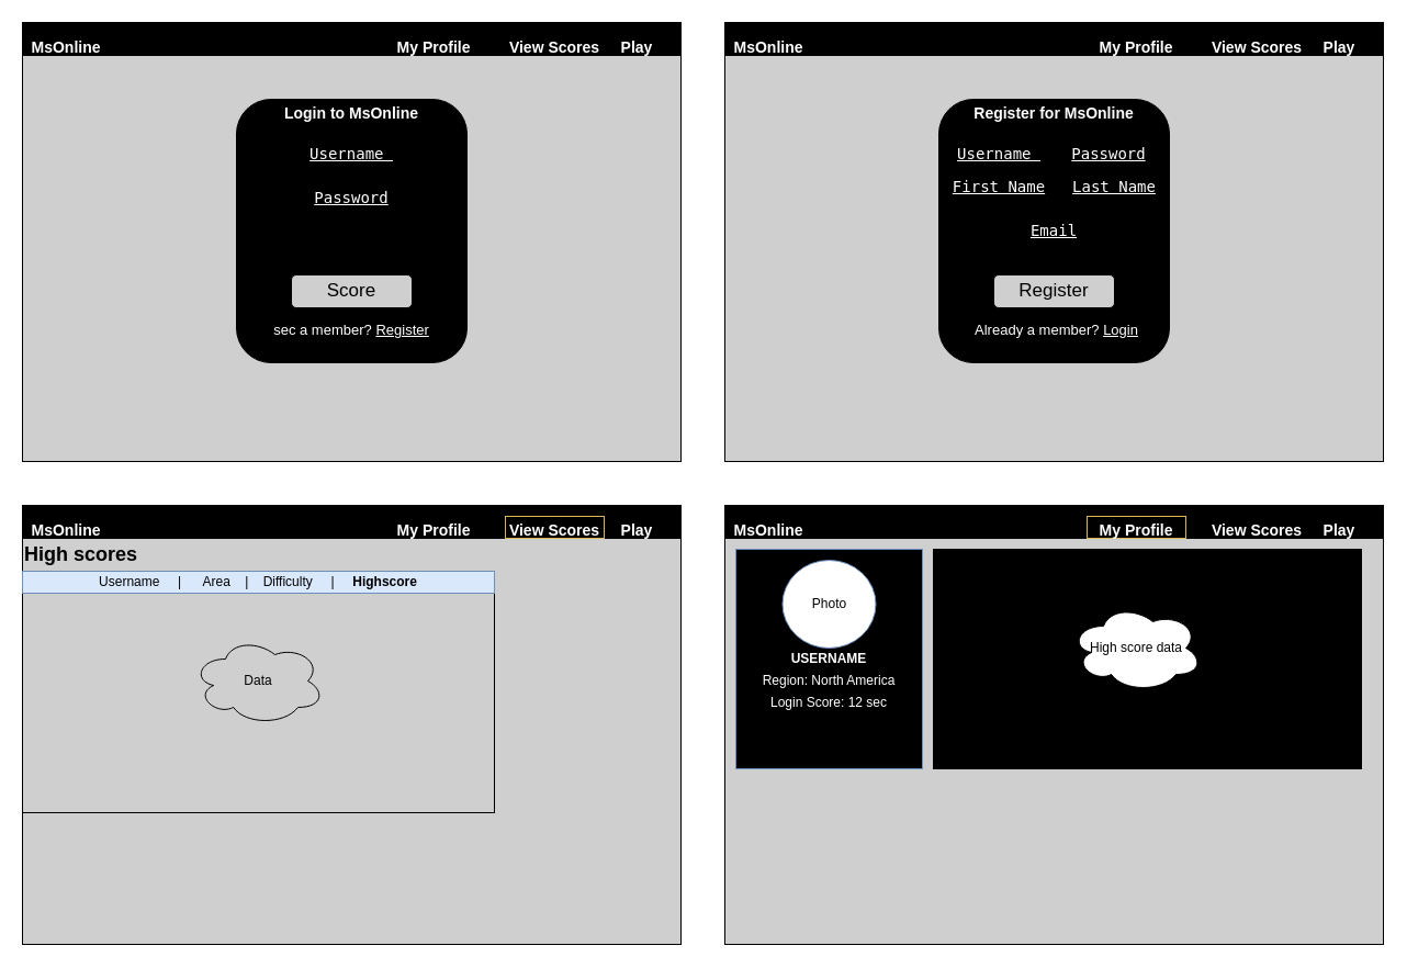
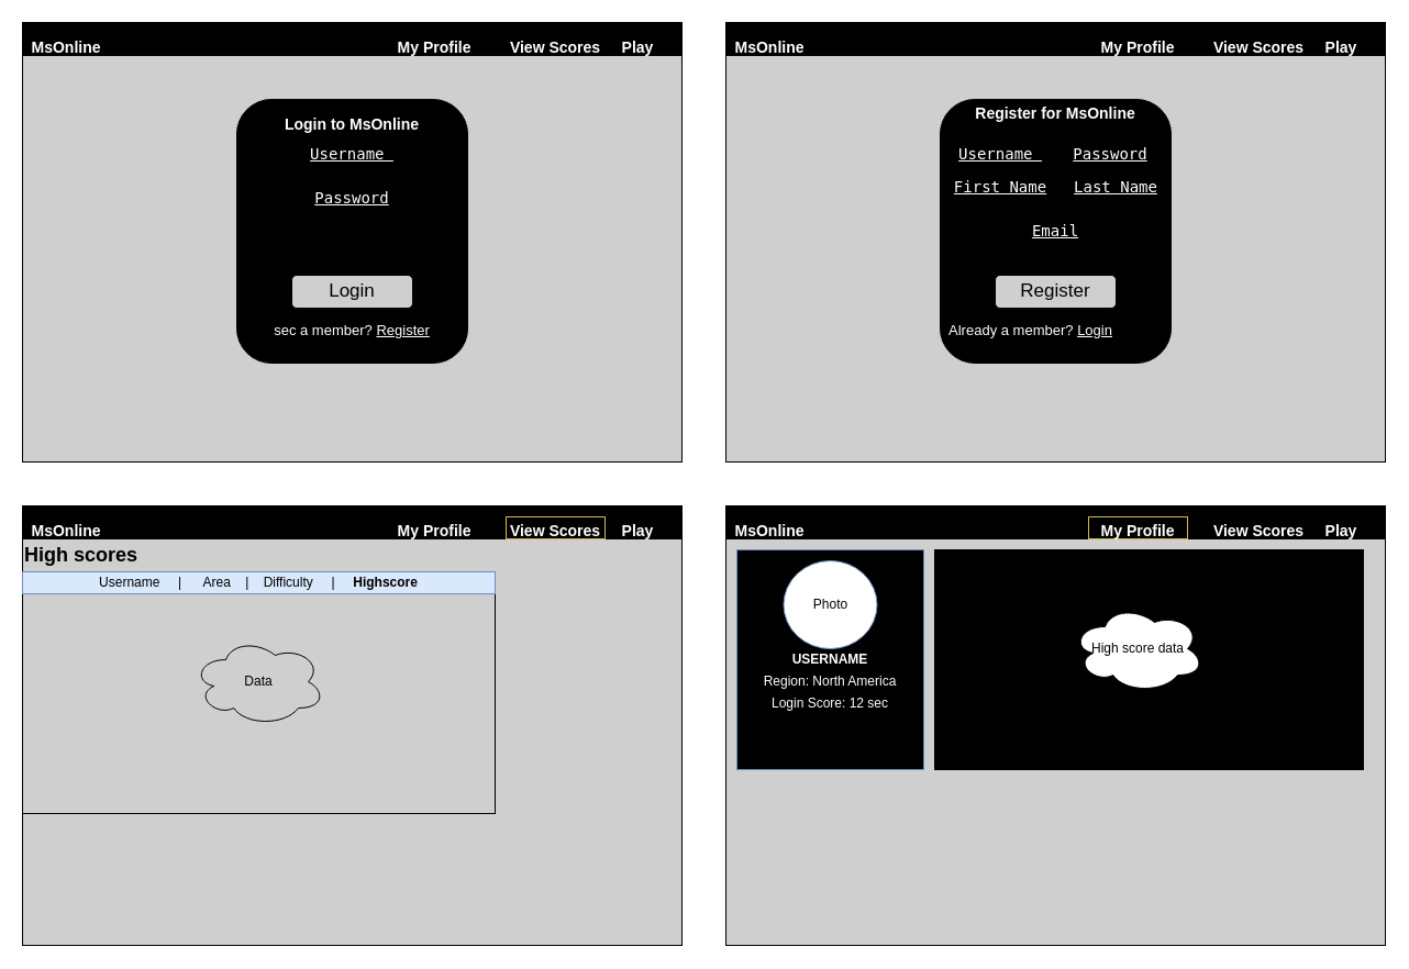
  <mxCell id="0" />
  <mxCell id="1" parent="0" />
  <mxCell id="2" value="" style="rounded=0;whiteSpace=wrap;html=1;fillColor=#CFCFCF;" vertex="1" parent="1"><mxGeometry width="600" height="400" as="geometry" x="20" y="20" /></mxCell>
  <mxCell id="3" value="" style="rounded=0;whiteSpace=wrap;html=1;fillColor=#000000;" vertex="1" parent="1"><mxGeometry width="600" height="30" as="geometry" x="20" y="20" /></mxCell>
  <mxCell id="4" value="&lt;h1&gt;&lt;font color=&quot;#ffffff&quot; style=&quot;font-size: 14px&quot;&gt;MsOnline&lt;/font&gt;&lt;/h1&gt;" style="text;html=1;strokeColor=none;fillColor=none;align=center;verticalAlign=middle;whiteSpace=wrap;rounded=0;" vertex="1" parent="1"><mxGeometry x="30" y="30" width="60" height="20" as="geometry" /></mxCell>
  <mxCell id="5" value="" style="rounded=1;whiteSpace=wrap;html=1;fillColor=#000000;" vertex="1" parent="1"><mxGeometry x="215" y="90" width="210" height="240" as="geometry" /></mxCell>
- <mxCell id="6" value="&lt;h1&gt;&lt;font color=&quot;#ffffff&quot; style=&quot;font-size: 14px&quot;&gt;Login to MsOnline&lt;/font&gt;&lt;/h1&gt;" style="text;html=1;strokeColor=none;fillColor=none;align=center;verticalAlign=middle;whiteSpace=wrap;rounded=0;" vertex="1" parent="1"><mxGeometry x="220" y="90" width="200" height="20" as="geometry" /></mxCell>
+ <mxCell id="6" value="&lt;h1&gt;&lt;font color=&quot;#ffffff&quot; style=&quot;font-size: 14px&quot;&gt;Login to MsOnline&lt;/font&gt;&lt;/h1&gt;" style="text;html=1;strokeColor=none;fillColor=none;align=center;verticalAlign=middle;whiteSpace=wrap;rounded=0;" vertex="1" parent="1"><mxGeometry x="220" y="100" width="200" height="20" as="geometry" /></mxCell>
  <mxCell id="7" value="&lt;pre&gt;&lt;font color=&quot;#ffffff&quot; style=&quot;font-size: 14px&quot;&gt;&lt;u&gt;Username &lt;/u&gt;&lt;/font&gt;&lt;/pre&gt;" style="text;html=1;strokeColor=none;fillColor=none;align=center;verticalAlign=middle;whiteSpace=wrap;rounded=0;" vertex="1" parent="1"><mxGeometry x="290" y="130" width="60" height="20" as="geometry" /></mxCell>
  <mxCell id="8" value="&lt;pre&gt;&lt;font color=&quot;#ffffff&quot; style=&quot;font-size: 14px&quot;&gt;&lt;u&gt;Password&lt;/u&gt;&lt;/font&gt;&lt;/pre&gt;" style="text;html=1;strokeColor=none;fillColor=none;align=center;verticalAlign=middle;whiteSpace=wrap;rounded=0;" vertex="1" parent="1"><mxGeometry x="290" y="170" width="60" height="20" as="geometry" /></mxCell>
- <mxCell id="9" value="&lt;font style=&quot;font-size: 17px&quot;&gt;Score&lt;/font&gt;" style="rounded=1;whiteSpace=wrap;html=1;fillColor=#CFCFCF;" vertex="1" parent="1"><mxGeometry x="265" y="250" width="110" height="30" as="geometry" /></mxCell>
+ <mxCell id="9" value="&lt;font style=&quot;font-size: 17px&quot;&gt;Login&lt;/font&gt;" style="rounded=1;whiteSpace=wrap;html=1;fillColor=#CFCFCF;" vertex="1" parent="1"><mxGeometry x="265" y="250" width="110" height="30" as="geometry" /></mxCell>
  <mxCell id="10" value="&lt;font style=&quot;font-size: 13px&quot; color=&quot;#ffffff&quot;&gt;sec a member? &lt;u&gt;Register&lt;/u&gt;&lt;/font&gt;" style="text;html=1;strokeColor=none;fillColor=none;align=center;verticalAlign=middle;whiteSpace=wrap;rounded=0;" vertex="1" parent="1"><mxGeometry x="245" y="290" width="150" height="20" as="geometry" /></mxCell>
  <mxCell id="11" value="&lt;h1&gt;&lt;font color=&quot;#ffffff&quot;&gt;&lt;span style=&quot;font-size: 14px&quot;&gt;My Profile&lt;/span&gt;&lt;/font&gt;&lt;/h1&gt;" style="text;html=1;strokeColor=none;fillColor=none;align=center;verticalAlign=middle;whiteSpace=wrap;rounded=0;" vertex="1" parent="1"><mxGeometry x="350" y="30" width="90" height="20" as="geometry" /></mxCell>
  <mxCell id="12" value="&lt;h1&gt;&lt;font color=&quot;#ffffff&quot; style=&quot;font-size: 14px&quot;&gt;Play&lt;/font&gt;&lt;/h1&gt;" style="text;html=1;strokeColor=none;fillColor=none;align=center;verticalAlign=middle;whiteSpace=wrap;rounded=0;" vertex="1" parent="1"><mxGeometry x="540" y="30" width="80" height="20" as="geometry" /></mxCell>
  <mxCell id="13" value="&lt;h1&gt;&lt;font color=&quot;#ffffff&quot; style=&quot;font-size: 14px&quot;&gt;View Scores&lt;/font&gt;&lt;/h1&gt;" style="text;html=1;strokeColor=none;fillColor=none;align=center;verticalAlign=middle;whiteSpace=wrap;rounded=0;" vertex="1" parent="1"><mxGeometry x="460" y="30" width="90" height="20" as="geometry" /></mxCell>
  <mxCell id="14" value="" style="rounded=0;whiteSpace=wrap;html=1;fillColor=#CFCFCF;" vertex="1" parent="1"><mxGeometry x="660" width="600" height="400" as="geometry" y="20" /></mxCell>
  <mxCell id="15" value="" style="rounded=0;whiteSpace=wrap;html=1;fillColor=#000000;" vertex="1" parent="1"><mxGeometry x="660" width="600" height="30" as="geometry" y="20" /></mxCell>
  <mxCell id="16" value="&lt;h1&gt;&lt;font color=&quot;#ffffff&quot; style=&quot;font-size: 14px&quot;&gt;MsOnline&lt;/font&gt;&lt;/h1&gt;" style="text;html=1;strokeColor=none;fillColor=none;align=center;verticalAlign=middle;whiteSpace=wrap;rounded=0;" vertex="1" parent="1"><mxGeometry x="670" y="30" width="60" height="20" as="geometry" /></mxCell>
  <mxCell id="17" value="" style="rounded=1;whiteSpace=wrap;html=1;fillColor=#000000;" vertex="1" parent="1"><mxGeometry x="855" y="90" width="210" height="240" as="geometry" /></mxCell>
  <mxCell id="18" value="&lt;h1&gt;&lt;font color=&quot;#ffffff&quot; style=&quot;font-size: 14px&quot;&gt;Register for MsOnline&lt;/font&gt;&lt;/h1&gt;" style="text;html=1;strokeColor=none;fillColor=none;align=center;verticalAlign=middle;whiteSpace=wrap;rounded=0;" vertex="1" parent="1"><mxGeometry x="860" y="90" width="200" height="20" as="geometry" /></mxCell>
  <mxCell id="19" value="&lt;pre&gt;&lt;font color=&quot;#ffffff&quot; style=&quot;font-size: 14px&quot;&gt;&lt;u&gt;Username &lt;/u&gt;&lt;/font&gt;&lt;/pre&gt;" style="text;html=1;strokeColor=none;fillColor=none;align=center;verticalAlign=middle;whiteSpace=wrap;rounded=0;" vertex="1" parent="1"><mxGeometry x="870" y="130" width="80" height="20" as="geometry" /></mxCell>
  <mxCell id="20" value="&lt;pre&gt;&lt;font color=&quot;#ffffff&quot; style=&quot;font-size: 14px&quot;&gt;&lt;u&gt;Password&lt;/u&gt;&lt;/font&gt;&lt;/pre&gt;" style="text;html=1;strokeColor=none;fillColor=none;align=center;verticalAlign=middle;whiteSpace=wrap;rounded=0;" vertex="1" parent="1"><mxGeometry x="960" y="130" width="100" height="20" as="geometry" /></mxCell>
  <mxCell id="21" value="&lt;font style=&quot;font-size: 17px&quot;&gt;Register&lt;/font&gt;" style="rounded=1;whiteSpace=wrap;html=1;fillColor=#CFCFCF;" vertex="1" parent="1"><mxGeometry x="905" y="250" width="110" height="30" as="geometry" /></mxCell>
- <mxCell id="22" value="&lt;font color=&quot;#ffffff&quot;&gt;&lt;span style=&quot;font-size: 13px&quot;&gt;Already a member? &lt;u&gt;Login&lt;/u&gt;&lt;/span&gt;&lt;/font&gt;" style="text;html=1;strokeColor=none;fillColor=none;align=center;verticalAlign=middle;whiteSpace=wrap;rounded=0;" vertex="1" parent="1"><mxGeometry x="885" y="290" width="155" height="20" as="geometry" /></mxCell>
+ <mxCell id="22" value="&lt;font color=&quot;#ffffff&quot;&gt;&lt;span style=&quot;font-size: 13px&quot;&gt;Already a member? &lt;u&gt;Login&lt;/u&gt;&lt;/span&gt;&lt;/font&gt;" style="text;html=1;strokeColor=none;fillColor=none;align=center;verticalAlign=middle;whiteSpace=wrap;rounded=0;" vertex="1" parent="1"><mxGeometry x="860" y="290" width="155" height="20" as="geometry" /></mxCell>
  <mxCell id="23" value="&lt;h1&gt;&lt;font color=&quot;#ffffff&quot;&gt;&lt;span style=&quot;font-size: 14px&quot;&gt;My Profile&lt;/span&gt;&lt;/font&gt;&lt;/h1&gt;" style="text;html=1;strokeColor=none;fillColor=none;align=center;verticalAlign=middle;whiteSpace=wrap;rounded=0;" vertex="1" parent="1"><mxGeometry x="990" y="30" width="90" height="20" as="geometry" /></mxCell>
  <mxCell id="24" value="&lt;h1&gt;&lt;font color=&quot;#ffffff&quot; style=&quot;font-size: 14px&quot;&gt;Play&lt;/font&gt;&lt;/h1&gt;" style="text;html=1;strokeColor=none;fillColor=none;align=center;verticalAlign=middle;whiteSpace=wrap;rounded=0;" vertex="1" parent="1"><mxGeometry x="1180" y="30" width="80" height="20" as="geometry" /></mxCell>
  <mxCell id="25" value="&lt;h1&gt;&lt;font color=&quot;#ffffff&quot; style=&quot;font-size: 14px&quot;&gt;View Scores&lt;/font&gt;&lt;/h1&gt;" style="text;html=1;strokeColor=none;fillColor=none;align=center;verticalAlign=middle;whiteSpace=wrap;rounded=0;" vertex="1" parent="1"><mxGeometry x="1100" y="30" width="90" height="20" as="geometry" /></mxCell>
  <mxCell id="26" value="&lt;pre&gt;&lt;font color=&quot;#ffffff&quot; style=&quot;font-size: 14px&quot;&gt;&lt;u&gt;First Name&lt;/u&gt;&lt;/font&gt;&lt;/pre&gt;" style="text;html=1;strokeColor=none;fillColor=none;align=center;verticalAlign=middle;whiteSpace=wrap;rounded=0;" vertex="1" parent="1"><mxGeometry x="870" y="160" width="80" height="20" as="geometry" /></mxCell>
  <mxCell id="27" value="&lt;pre&gt;&lt;font color=&quot;#ffffff&quot; style=&quot;font-size: 14px&quot;&gt;&lt;u&gt;Email&lt;/u&gt;&lt;/font&gt;&lt;/pre&gt;" style="text;html=1;strokeColor=none;fillColor=none;align=center;verticalAlign=middle;whiteSpace=wrap;rounded=0;" vertex="1" parent="1"><mxGeometry x="910" y="200" width="100" height="20" as="geometry" /></mxCell>
  <mxCell id="28" value="&lt;pre&gt;&lt;font color=&quot;#ffffff&quot; style=&quot;font-size: 14px&quot;&gt;&lt;u&gt;Last Name&lt;/u&gt;&lt;/font&gt;&lt;/pre&gt;" style="text;html=1;strokeColor=none;fillColor=none;align=center;verticalAlign=middle;whiteSpace=wrap;rounded=0;" vertex="1" parent="1"><mxGeometry x="965" y="160" width="100" height="20" as="geometry" /></mxCell>
  <mxCell id="29" value="" style="rounded=0;whiteSpace=wrap;html=1;fillColor=#CFCFCF;" vertex="1" parent="1"><mxGeometry y="460" width="600" height="400" as="geometry" x="20" /></mxCell>
  <mxCell id="30" value="" style="rounded=0;whiteSpace=wrap;html=1;fillColor=#000000;" vertex="1" parent="1"><mxGeometry y="460" width="600" height="30" as="geometry" x="20" /></mxCell>
  <mxCell id="31" value="&lt;h1&gt;&lt;font color=&quot;#ffffff&quot; style=&quot;font-size: 14px&quot;&gt;MsOnline&lt;/font&gt;&lt;/h1&gt;" style="text;html=1;strokeColor=none;fillColor=none;align=center;verticalAlign=middle;whiteSpace=wrap;rounded=0;" vertex="1" parent="1"><mxGeometry x="30" y="470" width="60" height="20" as="geometry" /></mxCell>
  <mxCell id="32" value="&lt;h1&gt;&lt;font color=&quot;#ffffff&quot;&gt;&lt;span style=&quot;font-size: 14px&quot;&gt;My Profile&lt;/span&gt;&lt;/font&gt;&lt;/h1&gt;" style="text;html=1;strokeColor=none;fillColor=none;align=center;verticalAlign=middle;whiteSpace=wrap;rounded=0;" vertex="1" parent="1"><mxGeometry x="350" y="470" width="90" height="20" as="geometry" /></mxCell>
  <mxCell id="33" value="&lt;h1&gt;&lt;font color=&quot;#ffffff&quot; style=&quot;font-size: 14px&quot;&gt;Play&lt;/font&gt;&lt;/h1&gt;" style="text;html=1;strokeColor=none;fillColor=none;align=center;verticalAlign=middle;whiteSpace=wrap;rounded=0;" vertex="1" parent="1"><mxGeometry x="540" y="470" width="80" height="20" as="geometry" /></mxCell>
  <mxCell id="34" value="&lt;h1&gt;&lt;font color=&quot;#ffffff&quot; style=&quot;font-size: 14px&quot;&gt;View Scores&lt;/font&gt;&lt;/h1&gt;" style="text;html=1;strokeColor=#d6b656;fillColor=none;align=center;verticalAlign=middle;whiteSpace=wrap;rounded=0;" vertex="1" parent="1"><mxGeometry x="460" y="470" width="90" height="20" as="geometry" /></mxCell>
  <mxCell id="35" value="&lt;h2&gt;High scores&lt;/h2&gt;" style="text;html=1;strokeColor=none;fillColor=none;align=left;verticalAlign=middle;whiteSpace=wrap;rounded=0;" vertex="1" parent="1"><mxGeometry y="490" width="160" height="30" as="geometry" x="20" /></mxCell>
  <mxCell id="36" value="" style="rounded=0;whiteSpace=wrap;html=1;fillColor=none;" vertex="1" parent="1"><mxGeometry y="520" width="430" height="220" as="geometry" x="20" /></mxCell>
  <mxCell id="37" value="Data" style="ellipse;shape=cloud;whiteSpace=wrap;html=1;rounded=1;fillColor=none;" vertex="1" parent="1"><mxGeometry x="175" y="580" width="120" height="80" as="geometry" /></mxCell>
  <mxCell id="38" value="Username&amp;nbsp; &amp;nbsp; &amp;nbsp;|&amp;nbsp; &amp;nbsp; &amp;nbsp; Area&amp;nbsp; &amp;nbsp; |&amp;nbsp; &amp;nbsp; Difficulty&amp;nbsp; &amp;nbsp; &amp;nbsp;|&amp;nbsp; &amp;nbsp; &amp;nbsp;&lt;b&gt;Highscore&lt;/b&gt;" style="rounded=0;whiteSpace=wrap;html=1;fillColor=#dae8fc;strokeColor=#6c8ebf;" vertex="1" parent="1"><mxGeometry y="520" width="430" height="20" as="geometry" x="20" /></mxCell>
  <mxCell id="39" value="" style="rounded=0;whiteSpace=wrap;html=1;fillColor=#CFCFCF;" vertex="1" parent="1"><mxGeometry x="660" y="460" width="600" height="400" as="geometry" /></mxCell>
  <mxCell id="40" value="" style="rounded=0;whiteSpace=wrap;html=1;fillColor=#000000;" vertex="1" parent="1"><mxGeometry x="660" y="460" width="600" height="30" as="geometry" /></mxCell>
  <mxCell id="41" value="&lt;h1&gt;&lt;font color=&quot;#ffffff&quot; style=&quot;font-size: 14px&quot;&gt;MsOnline&lt;/font&gt;&lt;/h1&gt;" style="text;html=1;strokeColor=none;fillColor=none;align=center;verticalAlign=middle;whiteSpace=wrap;rounded=0;" vertex="1" parent="1"><mxGeometry x="670" y="470" width="60" height="20" as="geometry" /></mxCell>
  <mxCell id="42" value="&lt;h1&gt;&lt;font color=&quot;#ffffff&quot;&gt;&lt;span style=&quot;font-size: 14px&quot;&gt;My Profile&lt;/span&gt;&lt;/font&gt;&lt;/h1&gt;" style="text;html=1;strokeColor=#d6b656;fillColor=none;align=center;verticalAlign=middle;whiteSpace=wrap;rounded=0;" vertex="1" parent="1"><mxGeometry x="990" y="470" width="90" height="20" as="geometry" /></mxCell>
  <mxCell id="43" value="&lt;h1&gt;&lt;font color=&quot;#ffffff&quot; style=&quot;font-size: 14px&quot;&gt;Play&lt;/font&gt;&lt;/h1&gt;" style="text;html=1;strokeColor=none;fillColor=none;align=center;verticalAlign=middle;whiteSpace=wrap;rounded=0;" vertex="1" parent="1"><mxGeometry x="1180" y="470" width="80" height="20" as="geometry" /></mxCell>
  <mxCell id="44" value="&lt;h1&gt;&lt;font color=&quot;#ffffff&quot; style=&quot;font-size: 14px&quot;&gt;View Scores&lt;/font&gt;&lt;/h1&gt;" style="text;html=1;strokeColor=none;fillColor=none;align=center;verticalAlign=middle;whiteSpace=wrap;rounded=0;" vertex="1" parent="1"><mxGeometry x="1100" y="470" width="90" height="20" as="geometry" /></mxCell>
  <mxCell id="45" value="" style="rounded=0;whiteSpace=wrap;html=1;fillColor=#000000;strokeColor=#6c8ebf;" vertex="1" parent="1"><mxGeometry x="670" y="500" width="170" height="200" as="geometry" /></mxCell>
  <mxCell id="46" value="Photo" style="ellipse;whiteSpace=wrap;html=1;rounded=1;fillColor=#ffffff;strokeColor=#6c8ebf;" vertex="1" parent="1"><mxGeometry x="712.5" y="510" width="85" height="80" as="geometry" /></mxCell>
  <mxCell id="47" value="&lt;h4&gt;&lt;font color=&quot;#ffffff&quot;&gt;USERNAME&lt;/font&gt;&lt;/h4&gt;" style="text;html=1;strokeColor=none;fillColor=none;align=center;verticalAlign=middle;whiteSpace=wrap;rounded=0;" vertex="1" parent="1"><mxGeometry x="735" y="590" width="40" height="20" as="geometry" /></mxCell>
  <mxCell id="48" value="&lt;font color=&quot;#ffffff&quot;&gt;Region: North America&lt;/font&gt;" style="text;html=1;strokeColor=none;fillColor=none;align=center;verticalAlign=middle;whiteSpace=wrap;rounded=0;" vertex="1" parent="1"><mxGeometry x="670" y="610" width="170" height="20" as="geometry" /></mxCell>
  <mxCell id="49" value="&lt;font color=&quot;#ffffff&quot;&gt;Login Score: 12 sec&lt;/font&gt;" style="text;html=1;strokeColor=none;fillColor=none;align=center;verticalAlign=middle;whiteSpace=wrap;rounded=0;" vertex="1" parent="1"><mxGeometry x="670" y="630" width="170" height="20" as="geometry" /></mxCell>
  <mxCell id="50" value="" style="rounded=0;whiteSpace=wrap;html=1;fillColor=#000000;" vertex="1" parent="1"><mxGeometry x="850" y="500" width="390" height="200" as="geometry" /></mxCell>
  <mxCell id="51" value="High score data" style="ellipse;shape=cloud;whiteSpace=wrap;html=1;rounded=1;fillColor=#FFFFFF;" vertex="1" parent="1"><mxGeometry x="975" y="550" width="120" height="80" as="geometry" /></mxCell>
